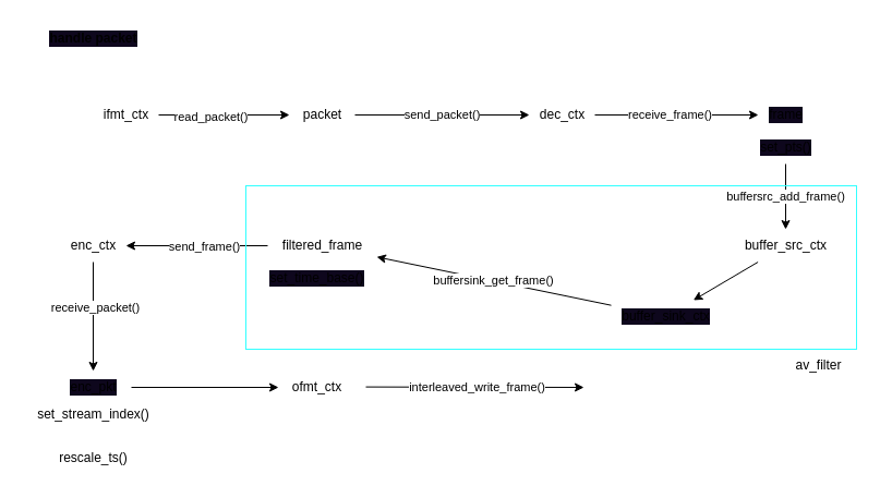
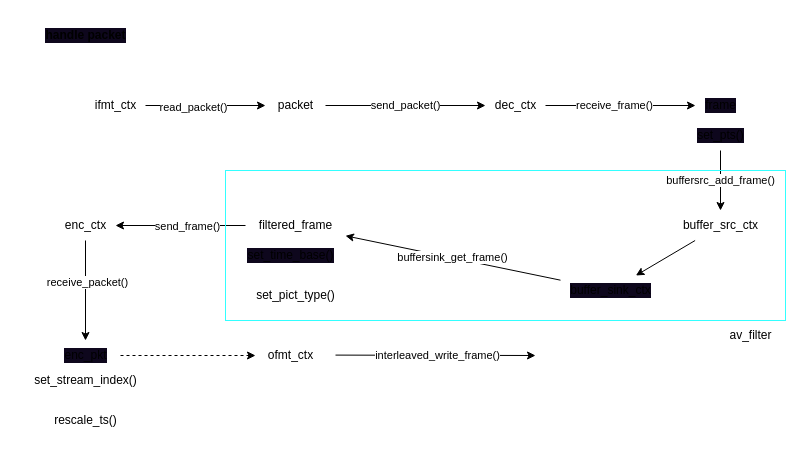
  <mxCell id="0" />
  <mxCell id="1" parent="0" />
  <mxCell id="2" value="&lt;b&gt;handle packet&lt;/b&gt;" style="text;html=1;align=center;verticalAlign=middle;resizable=0;points=[];autosize=1;strokeColor=none;fillColor=none;labelBackgroundColor=#0E071D;" vertex="1" parent="1"><mxGeometry x="35" y="20" width="100" height="30" as="geometry" /></mxCell>
  <mxCell id="3" value="" style="edgeStyle=none;html=1;" edge="1" parent="1" source="5" target="7"><mxGeometry relative="1" as="geometry" /></mxCell>
  <mxCell id="4" value="read_packet()" style="edgeLabel;html=1;align=center;verticalAlign=middle;resizable=0;points=[];" vertex="1" connectable="0" parent="3"><mxGeometry x="-0.21" y="-1" relative="1" as="geometry"><mxPoint as="offset" /></mxGeometry></mxCell>
  <mxCell id="5" value="ifmt_ctx" style="text;html=1;align=center;verticalAlign=middle;resizable=0;points=[];autosize=1;strokeColor=none;fillColor=none;" vertex="1" parent="1"><mxGeometry x="85" y="90" width="60" height="30" as="geometry" /></mxCell>
  <mxCell id="6" value="send_packet()" style="edgeStyle=none;html=1;" edge="1" parent="1" source="7" target="10"><mxGeometry relative="1" as="geometry" /></mxCell>
  <mxCell id="7" value="packet" style="text;html=1;align=center;verticalAlign=middle;resizable=0;points=[];autosize=1;strokeColor=none;fillColor=none;" vertex="1" parent="1"><mxGeometry x="265" y="90" width="60" height="30" as="geometry" /></mxCell>
  <mxCell id="8" value="" style="edgeStyle=none;html=1;" edge="1" parent="1" source="10" target="11"><mxGeometry relative="1" as="geometry" /></mxCell>
  <mxCell id="9" value="receive_frame()" style="edgeLabel;html=1;align=center;verticalAlign=middle;resizable=0;points=[];" vertex="1" connectable="0" parent="8"><mxGeometry x="-0.09" y="1" relative="1" as="geometry"><mxPoint as="offset" /></mxGeometry></mxCell>
  <mxCell id="10" value="dec_ctx" style="text;html=1;align=center;verticalAlign=middle;resizable=0;points=[];autosize=1;strokeColor=none;fillColor=none;" vertex="1" parent="1"><mxGeometry x="485" y="90" width="60" height="30" as="geometry" /></mxCell>
  <mxCell id="11" value="frame" style="text;html=1;align=center;verticalAlign=middle;resizable=0;points=[];autosize=1;strokeColor=none;fillColor=none;labelBackgroundColor=#0E071D;" vertex="1" parent="1"><mxGeometry x="695" y="90" width="50" height="30" as="geometry" /></mxCell>
  <mxCell id="12" value="buffersrc_add_frame()" style="edgeStyle=none;html=1;" edge="1" parent="1" source="13" target="15"><mxGeometry relative="1" as="geometry" /></mxCell>
  <mxCell id="13" value="set_pts()" style="text;html=1;align=center;verticalAlign=middle;resizable=0;points=[];autosize=1;strokeColor=none;fillColor=none;labelBackgroundColor=#0E071D;" vertex="1" parent="1"><mxGeometry x="685" y="120" width="70" height="30" as="geometry" /></mxCell>
  <mxCell id="14" value="" style="edgeStyle=none;html=1;" edge="1" parent="1" source="15" target="17"><mxGeometry relative="1" as="geometry" /></mxCell>
  <mxCell id="15" value="buffer_src_ctx" style="text;html=1;align=center;verticalAlign=middle;resizable=0;points=[];autosize=1;strokeColor=none;fillColor=none;" vertex="1" parent="1"><mxGeometry x="670" y="210" width="100" height="30" as="geometry" /></mxCell>
  <mxCell id="16" value="buffersink_get_frame()" style="edgeStyle=none;html=1;" edge="1" parent="1" source="17" target="20"><mxGeometry relative="1" as="geometry" /></mxCell>
  <mxCell id="17" value="buffer_sink_ctx" style="text;html=1;align=center;verticalAlign=middle;resizable=0;points=[];autosize=1;strokeColor=none;fillColor=none;labelBackgroundColor=#0E071D;" vertex="1" parent="1"><mxGeometry x="560" y="275" width="100" height="30" as="geometry" /></mxCell>
  <mxCell id="18" value="" style="edgeStyle=none;html=1;" edge="1" parent="1" source="20" target="25"><mxGeometry relative="1" as="geometry" /></mxCell>
  <mxCell id="19" value="send_frame()" style="edgeLabel;html=1;align=center;verticalAlign=middle;resizable=0;points=[];" vertex="1" connectable="0" parent="18"><mxGeometry x="0.129" y="1" relative="1" as="geometry"><mxPoint x="14" y="-1" as="offset" /></mxGeometry></mxCell>
  <mxCell id="20" value="filtered_frame" style="text;html=1;align=center;verticalAlign=middle;resizable=0;points=[];autosize=1;strokeColor=none;fillColor=none;" vertex="1" parent="1"><mxGeometry x="245" y="210" width="100" height="30" as="geometry" /></mxCell>
  <mxCell id="21" value="set_time_base()" style="text;html=1;align=center;verticalAlign=middle;resizable=0;points=[];autosize=1;strokeColor=none;fillColor=none;labelBackgroundColor=#0E071D;" vertex="1" parent="1"><mxGeometry x="235" y="240" width="110" height="30" as="geometry" /></mxCell>
+ <mxCell id="22" value="set_pict_type()" style="text;html=1;align=center;verticalAlign=middle;resizable=0;points=[];autosize=1;strokeColor=none;fillColor=none;" vertex="1" parent="1"><mxGeometry x="245" y="280" width="100" height="30" as="geometry" /></mxCell>
  <mxCell id="23" value="" style="edgeStyle=none;html=1;" edge="1" parent="1" source="25" target="27"><mxGeometry relative="1" as="geometry" /></mxCell>
  <mxCell id="24" value="receive_packet()" style="edgeLabel;html=1;align=center;verticalAlign=middle;resizable=0;points=[];" vertex="1" connectable="0" parent="23"><mxGeometry x="-0.188" y="1" relative="1" as="geometry"><mxPoint as="offset" /></mxGeometry></mxCell>
  <mxCell id="25" value="enc_ctx" style="text;html=1;align=center;verticalAlign=middle;resizable=0;points=[];autosize=1;strokeColor=none;fillColor=none;" vertex="1" parent="1"><mxGeometry x="55" y="210" width="60" height="30" as="geometry" /></mxCell>
- <mxCell id="26" value="" style="edgeStyle=none;html=1;" edge="1" parent="1" source="27" target="30"><mxGeometry relative="1" as="geometry" /></mxCell>
+ <mxCell id="26" value="" style="edgeStyle=none;html=1;dashed=1;" edge="1" parent="1" source="27" target="30"><mxGeometry relative="1" as="geometry" /></mxCell>
  <mxCell id="27" value="enc_pkt" style="text;html=1;align=center;verticalAlign=middle;resizable=0;points=[];autosize=1;strokeColor=none;fillColor=none;labelBackgroundColor=#0E071D;" vertex="1" parent="1"><mxGeometry x="50" y="340" width="70" height="30" as="geometry" /></mxCell>
  <mxCell id="28" value="set_stream_index()" style="text;html=1;align=center;verticalAlign=middle;resizable=0;points=[];autosize=1;strokeColor=none;fillColor=none;" vertex="1" parent="1"><mxGeometry x="20" y="365" width="130" height="30" as="geometry" /></mxCell>
  <mxCell id="29" value="rescale_ts()" style="text;html=1;align=center;verticalAlign=middle;resizable=0;points=[];autosize=1;strokeColor=none;fillColor=none;" vertex="1" parent="1"><mxGeometry x="40" y="405" width="90" height="30" as="geometry" /></mxCell>
  <mxCell id="30" value="ofmt_ctx" style="text;html=1;align=center;verticalAlign=middle;resizable=0;points=[];autosize=1;strokeColor=none;fillColor=none;" vertex="1" parent="1"><mxGeometry x="255" y="340" width="70" height="30" as="geometry" /></mxCell>
  <mxCell id="31" value="" style="endArrow=classic;html=1;" edge="1" parent="1"><mxGeometry width="50" height="50" relative="1" as="geometry"><mxPoint x="335" y="354.6" as="sourcePoint" /><mxPoint x="535" y="355" as="targetPoint" /></mxGeometry></mxCell>
  <mxCell id="32" value="interleaved_write_frame()" style="edgeLabel;html=1;align=center;verticalAlign=middle;resizable=0;points=[];" vertex="1" connectable="0" parent="31"><mxGeometry x="0.067" y="2" relative="1" as="geometry"><mxPoint x="-6" y="2" as="offset" /></mxGeometry></mxCell>
  <mxCell id="33" value="" style="rounded=0;whiteSpace=wrap;html=1;labelBackgroundColor=#0E071D;fillColor=none;fontColor=#ffffff;strokeColor=#33FFFF;" vertex="1" parent="1"><mxGeometry x="225" y="170" width="560" height="150" as="geometry" /></mxCell>
  <mxCell id="34" value="av_filter" style="text;html=1;align=center;verticalAlign=middle;resizable=0;points=[];autosize=1;strokeColor=none;fillColor=none;" vertex="1" parent="1"><mxGeometry x="715" y="320" width="70" height="30" as="geometry" /></mxCell>
